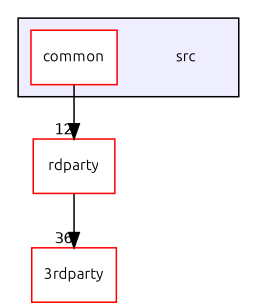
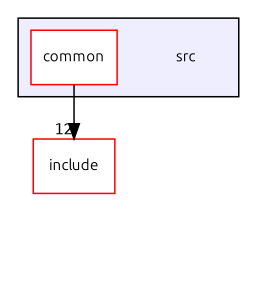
  digraph {
    compound=true
    fontname=Ubuntu
    node [fontname=Ubuntu fontsize=10 shape=box color=red fillcolor=white style=filled]
    edge [fontname=Ubuntu labeldistance=1.5 labelfontname=Helvetica labelfontsize=10]
    n1 [label=src shape=plaintext color="" fillcolor="" style=""]
    n2 [label=common]
-   n3 [label=rdparty]
-   n4 [label="3rdparty"]
+   n3 [label=include]
    subgraph cluster_1 {
      bgcolor="#eeeeff"
      pencolor=black
      n1
      n2
    }
    n2 -> n3 [headlabel=12]
-   n3 -> n4 [headlabel=36]
  }
